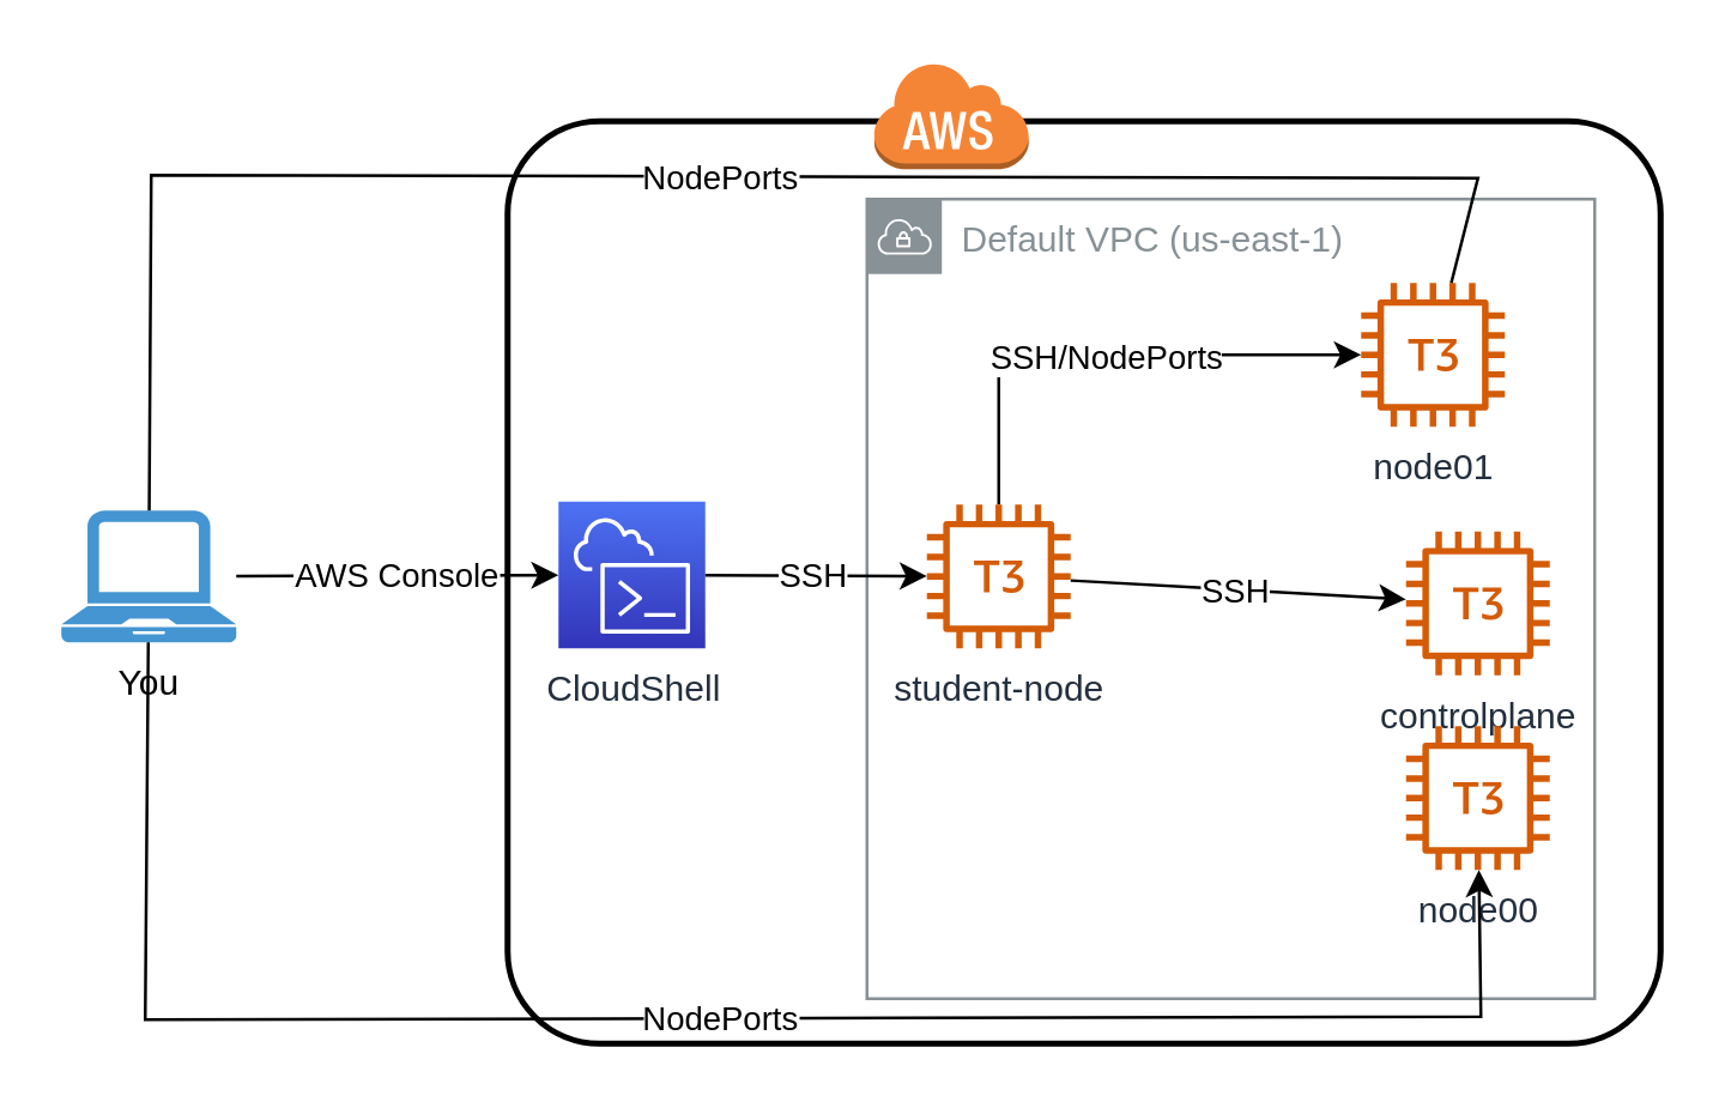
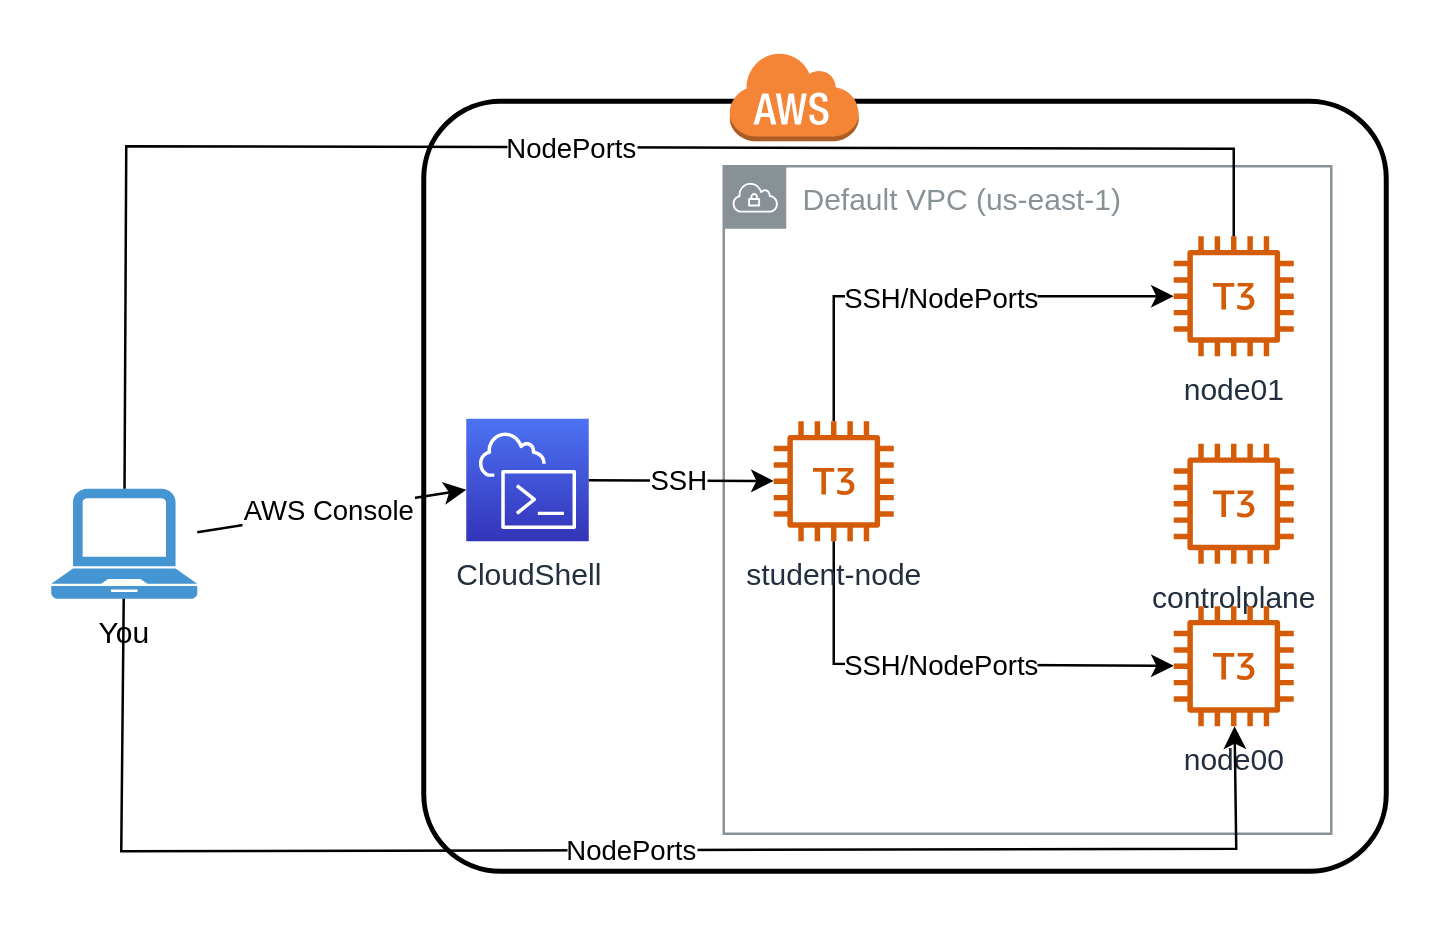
  <mxCell id="0" />
  <mxCell id="1" parent="0" />
  <mxCell id="2" value="" style="rounded=1;arcSize=10;dashed=0;fillColor=none;gradientColor=none;strokeWidth=2;" parent="1" vertex="1"><mxGeometry x="169" y="40" width="385" height="308" as="geometry" /></mxCell>
  <mxCell id="3" value="Default VPC (us-east-1)" style="sketch=0;outlineConnect=0;gradientColor=none;html=1;whiteSpace=wrap;fontSize=12;fontStyle=0;shape=mxgraph.aws4.group;grIcon=mxgraph.aws4.group_vpc;strokeColor=#879196;fillColor=none;verticalAlign=top;align=left;spacingLeft=30;fontColor=#879196;dashed=0;" parent="1" vertex="1"><mxGeometry x="289" y="66" width="243" height="267" as="geometry" /></mxCell>
  <mxCell id="4" value="CloudShell" style="sketch=0;points=[[0,0,0],[0.25,0,0],[0.5,0,0],[0.75,0,0],[1,0,0],[0,1,0],[0.25,1,0],[0.5,1,0],[0.75,1,0],[1,1,0],[0,0.25,0],[0,0.5,0],[0,0.75,0],[1,0.25,0],[1,0.5,0],[1,0.75,0]];outlineConnect=0;fontColor=#232F3E;gradientColor=#4D72F3;gradientDirection=north;fillColor=#3334B9;strokeColor=#ffffff;dashed=0;verticalLabelPosition=bottom;verticalAlign=top;align=center;html=1;fontSize=12;fontStyle=0;aspect=fixed;shape=mxgraph.aws4.resourceIcon;resIcon=mxgraph.aws4.cloudshell;" parent="1" vertex="1"><mxGeometry x="186" y="167" width="49" height="49" as="geometry" /></mxCell>
  <mxCell id="5" value="" style="dashed=0;html=1;shape=mxgraph.aws3.cloud;fillColor=#F58536;gradientColor=none;dashed=0;" parent="1" vertex="1"><mxGeometry x="291" y="20" width="52" height="36" as="geometry" /></mxCell>
- <mxCell id="6" value="node01" style="sketch=0;outlineConnect=0;fontColor=#232F3E;gradientColor=none;fillColor=#D45B07;strokeColor=none;dashed=0;verticalLabelPosition=bottom;verticalAlign=top;align=center;html=1;fontSize=12;fontStyle=0;aspect=fixed;pointerEvents=1;shape=mxgraph.aws4.t3_instance;" parent="1" vertex="1"><mxGeometry x="454" y="94" width="48" height="48" as="geometry" /></mxCell>
+ <mxCell id="6" value="node01" style="sketch=0;outlineConnect=0;fontColor=#232F3E;gradientColor=none;fillColor=#D45B07;strokeColor=none;dashed=0;verticalLabelPosition=bottom;verticalAlign=top;align=center;html=1;fontSize=12;fontStyle=0;aspect=fixed;pointerEvents=1;shape=mxgraph.aws4.t3_instance;" parent="1" vertex="1"><mxGeometry x="469" y="94" width="48" height="48" as="geometry" /></mxCell>
  <mxCell id="7" value="controlplane" style="sketch=0;outlineConnect=0;fontColor=#232F3E;gradientColor=none;fillColor=#D45B07;strokeColor=none;dashed=0;verticalLabelPosition=bottom;verticalAlign=top;align=center;html=1;fontSize=12;fontStyle=0;aspect=fixed;pointerEvents=1;shape=mxgraph.aws4.t3_instance;" parent="1" vertex="1"><mxGeometry x="469" y="177" width="48" height="48" as="geometry" /></mxCell>
  <mxCell id="8" value="node00" style="sketch=0;outlineConnect=0;fontColor=#232F3E;gradientColor=none;fillColor=#D45B07;strokeColor=none;dashed=0;verticalLabelPosition=bottom;verticalAlign=top;align=center;html=1;fontSize=12;fontStyle=0;aspect=fixed;pointerEvents=1;shape=mxgraph.aws4.t3_instance;" parent="1" vertex="1"><mxGeometry x="469" y="242" width="48" height="48" as="geometry" /></mxCell>
- <mxCell id="9" value="" style="endArrow=classic;html=1;rounded=0;" parent="1" target="7" edge="1" source="15"><mxGeometry relative="1" as="geometry"><mxPoint x="343" y="189.71" as="sourcePoint" /><mxPoint x="443" y="189.71" as="targetPoint" /></mxGeometry></mxCell>
- <mxCell id="10" value="SSH" style="edgeLabel;resizable=0;html=1;align=center;verticalAlign=middle;" parent="9" connectable="0" vertex="1"><mxGeometry relative="1" as="geometry"><mxPoint x="-1" as="offset" /></mxGeometry></mxCell>
  <mxCell id="11" value="" style="endArrow=classic;html=1;rounded=0;" parent="1" source="15" target="6" edge="1"><mxGeometry relative="1" as="geometry"><mxPoint x="299" y="121" as="sourcePoint" /><mxPoint x="399" y="121" as="targetPoint" /><Array as="points"><mxPoint x="333" y="118" /></Array></mxGeometry></mxCell>
  <mxCell id="12" value="SSH/NodePorts" style="edgeLabel;resizable=0;html=1;align=center;verticalAlign=middle;" parent="11" connectable="0" vertex="1"><mxGeometry relative="1" as="geometry"><mxPoint x="-1" as="offset" /></mxGeometry></mxCell>
+ <mxCell id="13" value="" style="endArrow=classic;html=1;rounded=0;" parent="1" source="15" target="8" edge="1"><mxGeometry relative="1" as="geometry"><mxPoint x="273" y="353" as="sourcePoint" /><mxPoint x="427" y="187" as="targetPoint" /><Array as="points"><mxPoint x="333" y="265" /></Array></mxGeometry></mxCell>
+ <mxCell id="14" value="SSH/NodePorts" style="edgeLabel;resizable=0;html=1;align=center;verticalAlign=middle;" parent="13" connectable="0" vertex="1"><mxGeometry relative="1" as="geometry"><mxPoint x="-1" as="offset" /></mxGeometry></mxCell>
  <mxCell id="15" value="student-node" style="sketch=0;outlineConnect=0;fontColor=#232F3E;gradientColor=none;fillColor=#D45B07;strokeColor=none;dashed=0;verticalLabelPosition=bottom;verticalAlign=top;align=center;html=1;fontSize=12;fontStyle=0;aspect=fixed;pointerEvents=1;shape=mxgraph.aws4.t3_instance;" vertex="1" parent="1"><mxGeometry x="309" y="168" width="48" height="48" as="geometry" /></mxCell>
  <mxCell id="16" value="" style="endArrow=classic;html=1;rounded=0;" edge="1" parent="1" source="4" target="15"><mxGeometry relative="1" as="geometry"><mxPoint x="191" y="189.3" as="sourcePoint" /><mxPoint x="277" y="190" as="targetPoint" /></mxGeometry></mxCell>
  <mxCell id="17" value="SSH" style="edgeLabel;resizable=0;html=1;align=center;verticalAlign=middle;" connectable="0" vertex="1" parent="16"><mxGeometry relative="1" as="geometry"><mxPoint x="-1" as="offset" /></mxGeometry></mxCell>
- <mxCell id="18" value="You" style="pointerEvents=1;shadow=0;dashed=0;html=1;strokeColor=none;fillColor=#4495D1;labelPosition=center;verticalLabelPosition=bottom;verticalAlign=top;align=center;outlineConnect=0;shape=mxgraph.veeam.laptop;" vertex="1" parent="1"><mxGeometry x="20" y="170" width="58.4" height="44" as="geometry" /></mxCell>
+ <mxCell id="18" value="You" style="pointerEvents=1;shadow=0;dashed=0;html=1;strokeColor=none;fillColor=#4495D1;labelPosition=center;verticalLabelPosition=bottom;verticalAlign=top;align=center;outlineConnect=0;shape=mxgraph.veeam.laptop;" vertex="1" parent="1"><mxGeometry x="20" y="195" width="58.4" height="44" as="geometry" /></mxCell>
  <mxCell id="19" value="" style="endArrow=classic;html=1;rounded=0;" edge="1" parent="1" source="18" target="4"><mxGeometry relative="1" as="geometry"><mxPoint x="68.4" y="189.8" as="sourcePoint" /><mxPoint x="142.4" y="189.8" as="targetPoint" /></mxGeometry></mxCell>
  <mxCell id="20" value="AWS Console" style="edgeLabel;resizable=0;html=1;align=center;verticalAlign=middle;" connectable="0" vertex="1" parent="19"><mxGeometry relative="1" as="geometry"><mxPoint x="-1" as="offset" /></mxGeometry></mxCell>
  <mxCell id="21" value="" style="endArrow=none;html=1;rounded=0;" edge="1" parent="1" source="18" target="6"><mxGeometry width="50" height="50" relative="1" as="geometry"><mxPoint x="425" y="54" as="sourcePoint" /><mxPoint x="495" y="30" as="targetPoint" /><Array as="points"><mxPoint x="50" y="58" /><mxPoint x="493" y="59" /></Array></mxGeometry></mxCell>
  <mxCell id="22" value="NodePorts" style="edgeLabel;html=1;align=center;verticalAlign=middle;resizable=0;points=[];" vertex="1" connectable="0" parent="21"><mxGeometry x="0.023" relative="1" as="geometry"><mxPoint as="offset" /></mxGeometry></mxCell>
  <mxCell id="23" value="" style="endArrow=classic;html=1;rounded=0;" edge="1" parent="1" source="18" target="8"><mxGeometry width="50" height="50" relative="1" as="geometry"><mxPoint x="40" y="450" as="sourcePoint" /><mxPoint x="494" y="374" as="targetPoint" /><Array as="points"><mxPoint x="48" y="340" /><mxPoint x="494" y="339" /></Array></mxGeometry></mxCell>
  <mxCell id="24" value="NodePorts" style="edgeLabel;html=1;align=center;verticalAlign=middle;resizable=0;points=[];" vertex="1" connectable="0" parent="23"><mxGeometry x="0.023" relative="1" as="geometry"><mxPoint as="offset" /></mxGeometry></mxCell>
